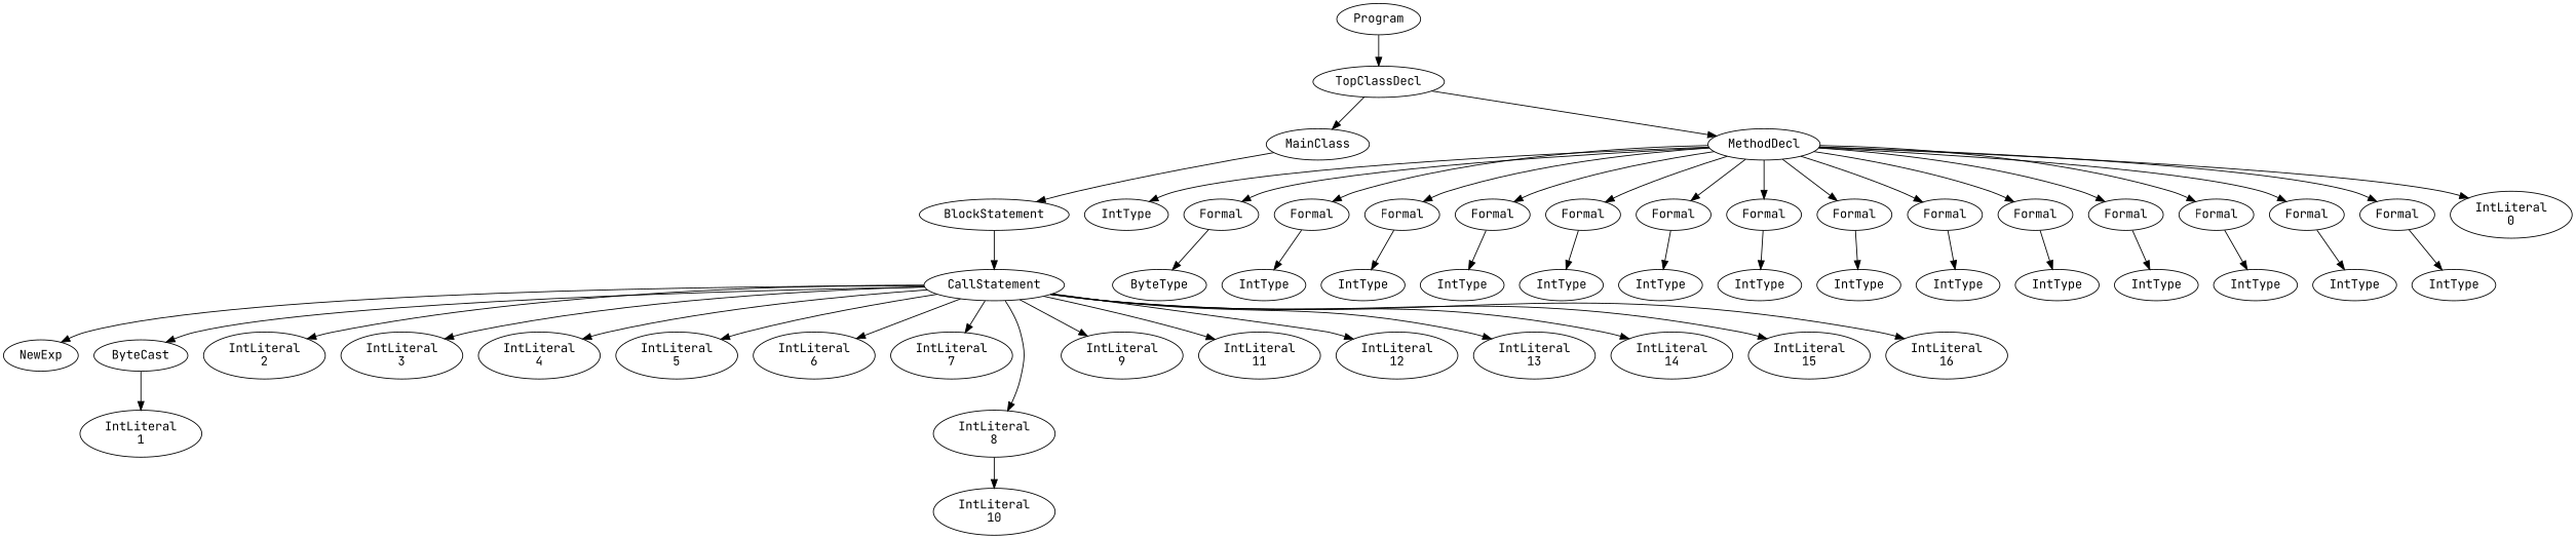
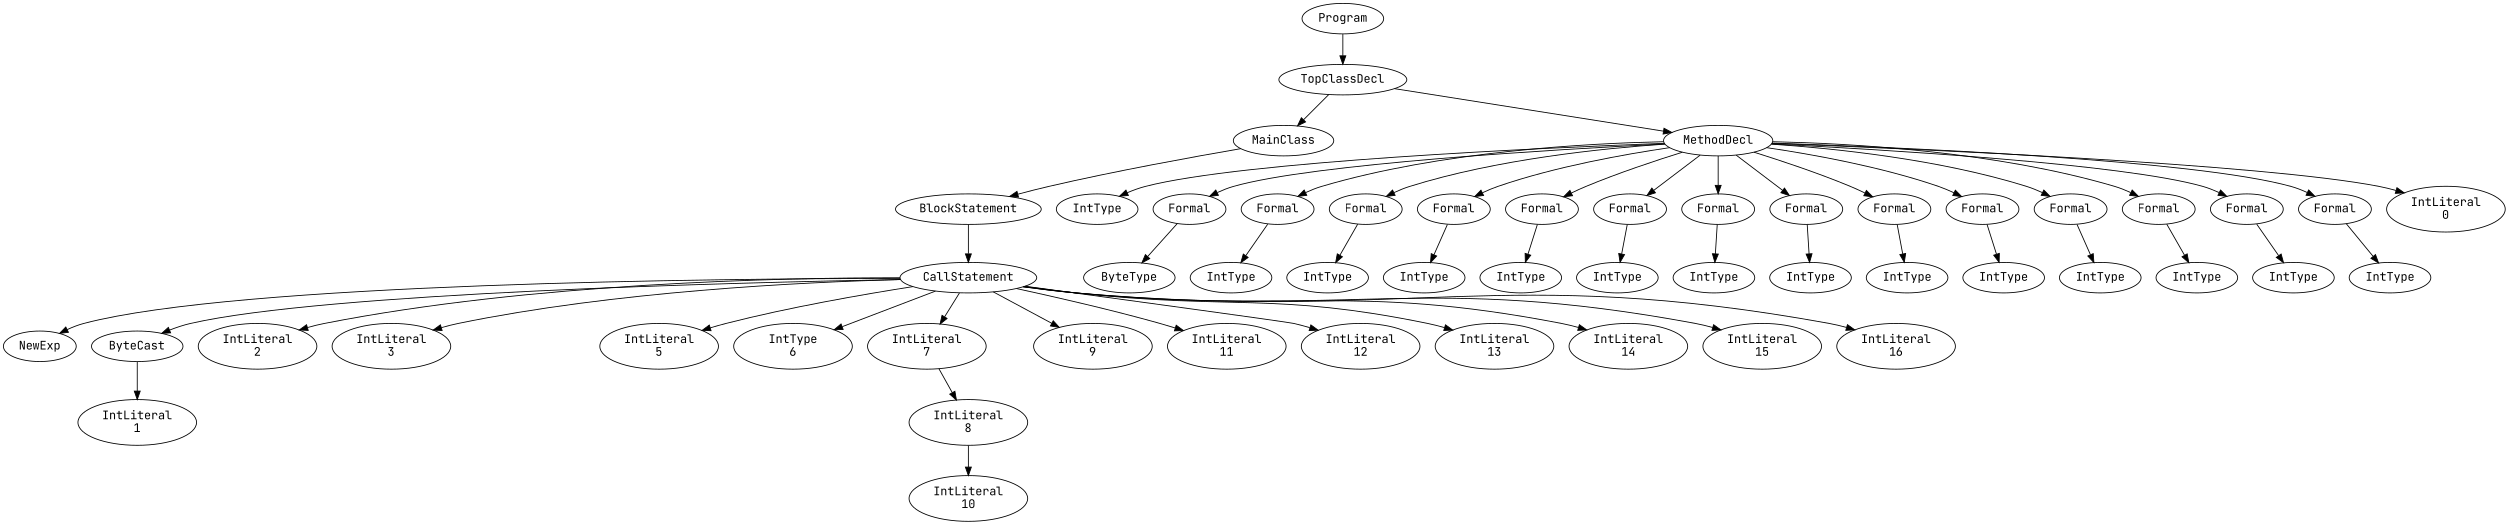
  digraph {
    fontname="JetBrains Mono"
    node [fontname="JetBrains Mono"]
    edge [fontname="JetBrains Mono"]
    n1 [label=Program]
    n2 [label=TopClassDecl]
    n3 [label=MainClass]
    n4 [label=BlockStatement]
    n5 [label=MethodDecl]
    n6 [label=CallStatement]
    n7 [label=NewExp]
    n8 [label=ByteCast]
    n9 [label="IntLiteral\n2"]
    n10 [label="IntLiteral\n3"]
-   n11 [label="IntLiteral\n4"]
    n12 [label="IntLiteral\n5"]
-   n13 [label="IntLiteral\n6"]
+   n13 [label="IntType\n6"]
    n14 [label="IntLiteral\n7"]
    n15 [label="IntLiteral\n8"]
    n16 [label="IntLiteral\n9"]
    n17 [label="IntLiteral\n11"]
    n18 [label="IntLiteral\n12"]
    n19 [label="IntLiteral\n13"]
    n20 [label="IntLiteral\n14"]
    n21 [label="IntLiteral\n15"]
    n22 [label="IntLiteral\n16"]
    n23 [label="IntLiteral\n1"]
    n24 [label="IntLiteral\n10"]
    n25 [label=IntType]
    n26 [label=Formal]
    n27 [label=Formal]
    n28 [label=Formal]
    n29 [label=Formal]
    n30 [label=Formal]
    n31 [label=Formal]
    n32 [label=Formal]
    n33 [label=Formal]
    n34 [label=Formal]
    n35 [label=Formal]
    n36 [label=Formal]
    n37 [label=Formal]
    n38 [label=Formal]
    n39 [label=Formal]
    n40 [label="IntLiteral\n0"]
    n41 [label=ByteType]
    n42 [label=IntType]
    n43 [label=IntType]
    n44 [label=IntType]
    n45 [label=IntType]
    n46 [label=IntType]
    n47 [label=IntType]
    n48 [label=IntType]
    n49 [label=IntType]
    n50 [label=IntType]
    n51 [label=IntType]
    n52 [label=IntType]
    n53 [label=IntType]
    n54 [label=IntType]
    n1 -> n2
    n2 -> n3
    n2 -> n5
    n3 -> n4
    n4 -> n6
    n5 -> n25
    n5 -> n26
    n5 -> n27
    n5 -> n28
    n5 -> n29
    n5 -> n30
    n5 -> n31
    n5 -> n32
    n5 -> n33
    n5 -> n34
    n5 -> n35
    n5 -> n36
    n5 -> n37
    n5 -> n38
    n5 -> n39
    n5 -> n40
    n6 -> n7
    n6 -> n8
    n6 -> n9
    n6 -> n10
-   n6 -> n11
    n6 -> n12
    n6 -> n13
    n6 -> n14
-   n6 -> n15
+   n14 -> n15
    n6 -> n16
    n6 -> n17
    n6 -> n18
    n6 -> n19
    n6 -> n20
    n6 -> n21
    n6 -> n22
    n8 -> n23
    n15 -> n24
    n26 -> n41
    n27 -> n42
    n28 -> n43
    n29 -> n44
    n30 -> n45
    n31 -> n46
    n32 -> n47
    n33 -> n48
    n34 -> n49
    n35 -> n50
    n36 -> n51
    n37 -> n52
    n38 -> n53
    n39 -> n54
  }
